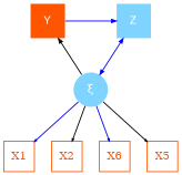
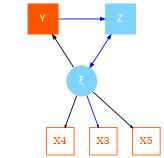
  digraph {
    rankdir=TB
    splines=line
    node [color="#ff5500" fillcolor="#ffffff" fontcolor="#ff5500" fontsize=12 shape=square style=filled]
    edge [arrowsize=.25 color=blue fontcolor=gray50 fontname=Roboto fontsize=10]
    Z [color=transparent fillcolor="#00aaff80" fontcolor="#fffff8" fontname=Roboto width=.5]
    Y [color=transparent fillcolor="#ff5500" fontcolor="#fffff8" fontname=Roboto width=.5]
    n3 [color=transparent fillcolor="#00aaff80" fontcolor="#fffff8" label=<&xi;> shape=circle width=.5]
-   n4 [label=X1 width=.25]
-   n5 [label=X2 width=.25]
-   n6 [label=X6 width=.25]
+   n5 [label=X4 width=.25]
+   n6 [label=X3 width=.25]
    n7 [label=X5 width=.25]
    subgraph sub_1 {
      rank=min
      Z
      Y
    }
    subgraph sub_2 {
      Z
      Y
      n3
-     n4
      n5
      n6
      n7
    }
    Z -> n3 [arrowsize=.5 dir=both splines=curved]
    Y -> Z [arrowsize=.5 minlen=3]
    n3 -> Y [arrowsize=.5 color=black]
-   n3 -> n4
    n3 -> n5 [color=black]
    n3 -> n6
    n3 -> n7 [color=black]
  }
